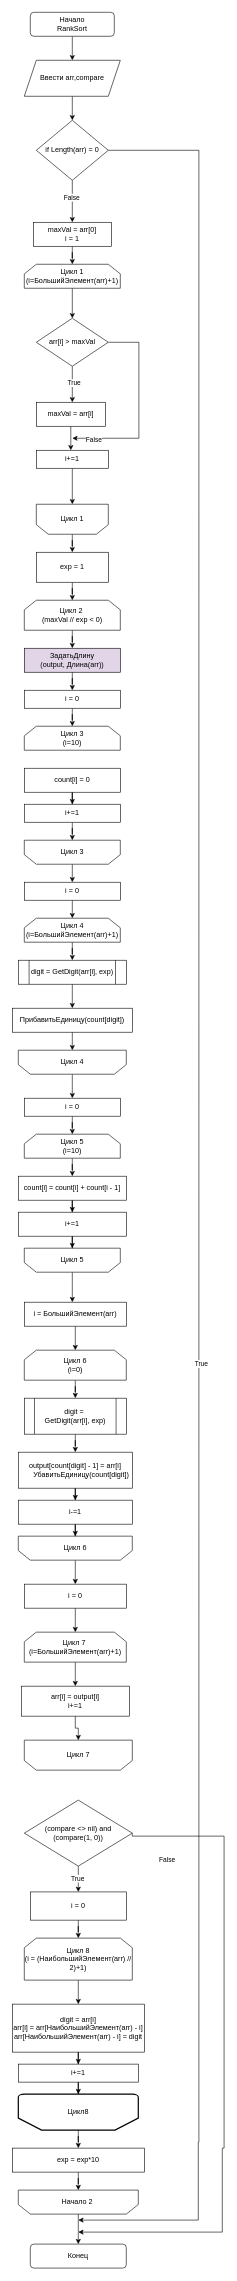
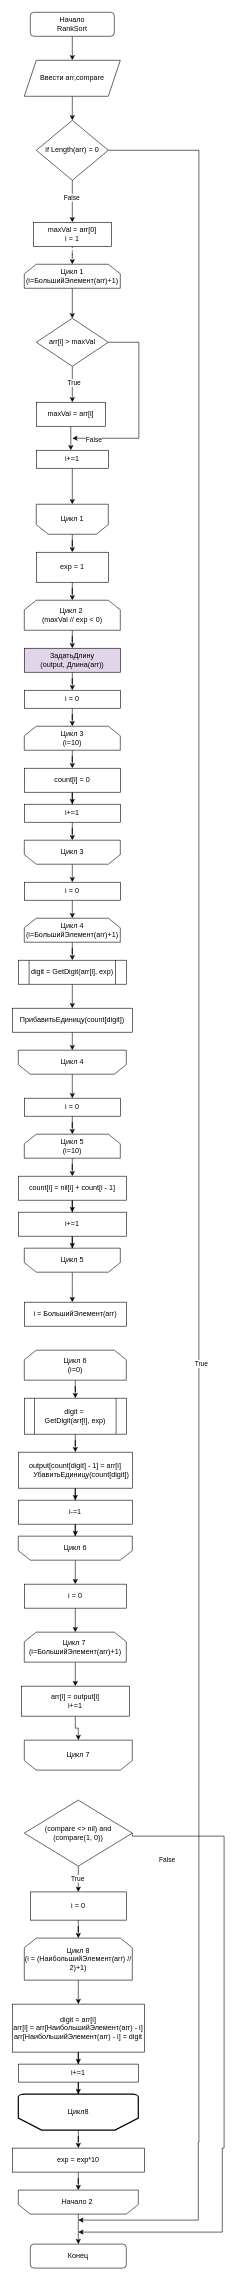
  <mxCell id="0" />
  <mxCell id="1" parent="0" />
  <mxCell id="2" style="edgeStyle=orthogonalEdgeStyle;rounded=0;orthogonalLoop=1;jettySize=auto;html=1;" edge="1" parent="1" source="3"><mxGeometry relative="1" as="geometry"><mxPoint x="120" y="100" as="targetPoint" /></mxGeometry></mxCell>
  <mxCell id="3" value="Начало&lt;div&gt;RankSort&lt;/div&gt;" style="rounded=1;whiteSpace=wrap;html=1;" vertex="1" parent="1"><mxGeometry x="50" y="20" width="140" height="40" as="geometry" /></mxCell>
  <mxCell id="4" style="edgeStyle=orthogonalEdgeStyle;rounded=0;orthogonalLoop=1;jettySize=auto;html=1;" edge="1" parent="1" source="5"><mxGeometry relative="1" as="geometry"><mxPoint x="120" y="200" as="targetPoint" /></mxGeometry></mxCell>
  <mxCell id="5" value="Ввести arr,compare" style="shape=parallelogram;perimeter=parallelogramPerimeter;whiteSpace=wrap;html=1;fixedSize=1;" vertex="1" parent="1"><mxGeometry x="40" y="100" width="160" height="60" as="geometry" /></mxCell>
  <mxCell id="6" style="edgeStyle=orthogonalEdgeStyle;rounded=0;orthogonalLoop=1;jettySize=auto;html=1;" edge="1" parent="1" source="10"><mxGeometry relative="1" as="geometry"><mxPoint x="120" y="370" as="targetPoint" /></mxGeometry></mxCell>
  <mxCell id="7" value="False" style="edgeLabel;html=1;align=center;verticalAlign=middle;resizable=0;points=[];" vertex="1" connectable="0" parent="6"><mxGeometry x="-0.206" y="-2" relative="1" as="geometry"><mxPoint as="offset" /></mxGeometry></mxCell>
  <mxCell id="8" style="edgeStyle=orthogonalEdgeStyle;rounded=0;orthogonalLoop=1;jettySize=auto;html=1;exitX=1;exitY=0.5;exitDx=0;exitDy=0;" edge="1" parent="1" source="10"><mxGeometry relative="1" as="geometry"><mxPoint x="130" y="3700" as="targetPoint" /><Array as="points"><mxPoint x="331" y="250" /><mxPoint x="331" y="3570" /><mxPoint x="330" y="3570" /></Array><mxPoint x="180" y="230" as="sourcePoint" /></mxGeometry></mxCell>
  <mxCell id="9" value="True" style="edgeLabel;html=1;align=center;verticalAlign=middle;resizable=0;points=[];" vertex="1" connectable="0" parent="8"><mxGeometry x="0.117" y="3" relative="1" as="geometry"><mxPoint y="50" as="offset" /></mxGeometry></mxCell>
  <mxCell id="10" value="if Length(arr) = 0" style="rhombus;whiteSpace=wrap;html=1;" vertex="1" parent="1"><mxGeometry x="60" y="200" width="120" height="100" as="geometry" /></mxCell>
- <mxCell id="11" style="edgeStyle=orthogonalEdgeStyle;rounded=0;orthogonalLoop=1;jettySize=auto;html=1;" edge="1" parent="1" source="12" target="14"><mxGeometry relative="1" as="geometry"><mxPoint x="120" y="450" as="targetPoint" /></mxGeometry></mxCell>
+ <mxCell id="11" style="edgeStyle=orthogonalEdgeStyle;rounded=0;orthogonalLoop=1;jettySize=auto;html=1;dashed=1;" edge="1" parent="1" source="12" target="14"><mxGeometry relative="1" as="geometry"><mxPoint x="120" y="450" as="targetPoint" /></mxGeometry></mxCell>
  <mxCell id="12" value="maxVal = arr[0]&lt;div&gt;i = 1&lt;/div&gt;" style="rounded=0;whiteSpace=wrap;html=1;" vertex="1" parent="1"><mxGeometry x="55" y="370" width="130" height="40" as="geometry" /></mxCell>
  <mxCell id="13" style="edgeStyle=orthogonalEdgeStyle;rounded=0;orthogonalLoop=1;jettySize=auto;html=1;" edge="1" parent="1" source="14" target="19"><mxGeometry relative="1" as="geometry"><mxPoint x="120" y="530" as="targetPoint" /></mxGeometry></mxCell>
  <mxCell id="14" value="Цикл 1 (i=БольшийЭлемент(arr)+1)" style="shape=loopLimit;whiteSpace=wrap;html=1;" vertex="1" parent="1"><mxGeometry x="40" y="440" width="160" height="40" as="geometry" /></mxCell>
  <mxCell id="15" style="edgeStyle=orthogonalEdgeStyle;rounded=0;orthogonalLoop=1;jettySize=auto;html=1;" edge="1" parent="1" source="19"><mxGeometry relative="1" as="geometry"><mxPoint x="120" y="670" as="targetPoint" /></mxGeometry></mxCell>
  <mxCell id="16" value="True" style="edgeLabel;html=1;align=center;verticalAlign=middle;resizable=0;points=[];" vertex="1" connectable="0" parent="15"><mxGeometry x="-0.107" y="2" relative="1" as="geometry"><mxPoint as="offset" /></mxGeometry></mxCell>
  <mxCell id="17" style="edgeStyle=orthogonalEdgeStyle;rounded=0;orthogonalLoop=1;jettySize=auto;html=1;" edge="1" parent="1" source="19"><mxGeometry relative="1" as="geometry"><mxPoint x="120" y="730" as="targetPoint" /><Array as="points"><mxPoint x="231" y="570" /></Array></mxGeometry></mxCell>
  <mxCell id="18" value="False" style="edgeLabel;html=1;align=center;verticalAlign=middle;resizable=0;points=[];" vertex="1" connectable="0" parent="17"><mxGeometry x="0.783" y="2" relative="1" as="geometry"><mxPoint as="offset" /></mxGeometry></mxCell>
  <mxCell id="19" value="arr[i] &amp;gt; maxVal" style="rhombus;whiteSpace=wrap;html=1;" vertex="1" parent="1"><mxGeometry x="60" y="530" width="120" height="80" as="geometry" /></mxCell>
  <mxCell id="20" style="edgeStyle=orthogonalEdgeStyle;rounded=0;orthogonalLoop=1;jettySize=auto;html=1;" edge="1" parent="1" source="21"><mxGeometry relative="1" as="geometry"><mxPoint x="117.5" y="750" as="targetPoint" /></mxGeometry></mxCell>
  <mxCell id="21" value="maxVal = arr[i]" style="rounded=0;whiteSpace=wrap;html=1;" vertex="1" parent="1"><mxGeometry x="60" y="670" width="115" height="40" as="geometry" /></mxCell>
  <mxCell id="22" style="edgeStyle=orthogonalEdgeStyle;rounded=0;orthogonalLoop=1;jettySize=auto;html=1;" edge="1" parent="1" source="23" target="25"><mxGeometry relative="1" as="geometry"><mxPoint x="120" y="940" as="targetPoint" /></mxGeometry></mxCell>
  <mxCell id="23" value="Цикл 1" style="shape=loopLimit;whiteSpace=wrap;html=1;direction=west;" vertex="1" parent="1"><mxGeometry x="60" y="840" width="120" height="50" as="geometry" /></mxCell>
  <mxCell id="24" style="edgeStyle=orthogonalEdgeStyle;rounded=0;orthogonalLoop=1;jettySize=auto;html=1;" edge="1" parent="1" source="25" target="27"><mxGeometry relative="1" as="geometry"><mxPoint x="120" y="1000" as="targetPoint" /></mxGeometry></mxCell>
  <mxCell id="25" value="exp = 1" style="rounded=0;whiteSpace=wrap;html=1;" vertex="1" parent="1"><mxGeometry x="60" y="920" width="120" height="50" as="geometry" /></mxCell>
  <mxCell id="26" style="edgeStyle=orthogonalEdgeStyle;rounded=0;orthogonalLoop=1;jettySize=auto;html=1;" edge="1" parent="1" source="27" target="29"><mxGeometry relative="1" as="geometry"><mxPoint x="120" y="1080" as="targetPoint" /></mxGeometry></mxCell>
  <mxCell id="27" value="Цикл 2&amp;nbsp;&lt;div&gt;(maxVal // exp &amp;lt; 0)&lt;/div&gt;" style="shape=loopLimit;whiteSpace=wrap;html=1;" vertex="1" parent="1"><mxGeometry x="40" y="1000" width="160" height="50" as="geometry" /></mxCell>
  <mxCell id="28" style="edgeStyle=orthogonalEdgeStyle;rounded=0;orthogonalLoop=1;jettySize=auto;html=1;" edge="1" parent="1" source="29" target="31"><mxGeometry relative="1" as="geometry"><mxPoint x="120" y="1160" as="targetPoint" /></mxGeometry></mxCell>
  <mxCell id="29" value="ЗадатьДлину&lt;div&gt;(output, Длина(arr))&lt;/div&gt;" style="rounded=0;whiteSpace=wrap;html=1;fillColor=#e1d5e7;" vertex="1" parent="1"><mxGeometry x="40" y="1080" width="160" height="40" as="geometry" /></mxCell>
  <mxCell id="30" style="edgeStyle=orthogonalEdgeStyle;rounded=0;orthogonalLoop=1;jettySize=auto;html=1;" edge="1" parent="1" source="31" target="33"><mxGeometry relative="1" as="geometry"><mxPoint x="120" y="1220" as="targetPoint" /></mxGeometry></mxCell>
  <mxCell id="31" value="i = 0" style="rounded=0;whiteSpace=wrap;html=1;" vertex="1" parent="1"><mxGeometry x="40" y="1150" width="160" height="30" as="geometry" /></mxCell>
+ <mxCell id="32" style="edgeStyle=orthogonalEdgeStyle;rounded=0;orthogonalLoop=1;jettySize=auto;html=1;" edge="1" parent="1" source="33" target="35"><mxGeometry relative="1" as="geometry"><mxPoint x="120" y="1300" as="targetPoint" /></mxGeometry></mxCell>
  <mxCell id="33" value="Цикл 3&lt;div&gt;(i=10)&lt;/div&gt;" style="shape=loopLimit;whiteSpace=wrap;html=1;" vertex="1" parent="1"><mxGeometry x="40" y="1210" width="160" height="40" as="geometry" /></mxCell>
  <mxCell id="34" style="edgeStyle=orthogonalEdgeStyle;rounded=0;orthogonalLoop=1;jettySize=auto;html=1;" edge="1" parent="1" source="35" target="92"><mxGeometry relative="1" as="geometry"><mxPoint x="120" y="1350" as="targetPoint" /></mxGeometry></mxCell>
  <mxCell id="35" value="count[i] = 0" style="rounded=0;whiteSpace=wrap;html=1;" vertex="1" parent="1"><mxGeometry x="40" y="1280" width="160" height="40" as="geometry" /></mxCell>
  <mxCell id="36" style="edgeStyle=orthogonalEdgeStyle;rounded=0;orthogonalLoop=1;jettySize=auto;html=1;" edge="1" parent="1" source="37"><mxGeometry relative="1" as="geometry"><mxPoint x="120" y="1470" as="targetPoint" /></mxGeometry></mxCell>
  <mxCell id="37" value="Цикл 3" style="shape=loopLimit;whiteSpace=wrap;html=1;direction=west;" vertex="1" parent="1"><mxGeometry x="40" y="1400" width="160" height="40" as="geometry" /></mxCell>
  <mxCell id="38" style="edgeStyle=orthogonalEdgeStyle;rounded=0;orthogonalLoop=1;jettySize=auto;html=1;" edge="1" parent="1" source="39" target="43"><mxGeometry relative="1" as="geometry"><mxPoint x="120" y="1610" as="targetPoint" /></mxGeometry></mxCell>
  <mxCell id="39" value="Цикл 4&lt;div&gt;(i=БольшийЭлемент(arr)+1)&lt;/div&gt;" style="shape=loopLimit;whiteSpace=wrap;html=1;" vertex="1" parent="1"><mxGeometry x="40" y="1530" width="160" height="40" as="geometry" /></mxCell>
  <mxCell id="40" style="edgeStyle=orthogonalEdgeStyle;rounded=0;orthogonalLoop=1;jettySize=auto;html=1;" edge="1" parent="1" source="41"><mxGeometry relative="1" as="geometry"><mxPoint x="120" y="1530" as="targetPoint" /></mxGeometry></mxCell>
  <mxCell id="41" value="i = 0" style="rounded=0;whiteSpace=wrap;html=1;" vertex="1" parent="1"><mxGeometry x="40" y="1470" width="160" height="30" as="geometry" /></mxCell>
  <mxCell id="42" style="edgeStyle=orthogonalEdgeStyle;rounded=0;orthogonalLoop=1;jettySize=auto;html=1;" edge="1" parent="1" source="43" target="45"><mxGeometry relative="1" as="geometry"><mxPoint x="120" y="1670" as="targetPoint" /></mxGeometry></mxCell>
  <mxCell id="43" value="digit = GetDigit(arr[i], exp)" style="shape=process;whiteSpace=wrap;html=1;backgroundOutline=1;" vertex="1" parent="1"><mxGeometry x="30" y="1600" width="180" height="40" as="geometry" /></mxCell>
  <mxCell id="44" style="edgeStyle=orthogonalEdgeStyle;rounded=0;orthogonalLoop=1;jettySize=auto;html=1;" edge="1" parent="1" source="45"><mxGeometry relative="1" as="geometry"><mxPoint x="120" y="1750" as="targetPoint" /></mxGeometry></mxCell>
  <mxCell id="45" value="ПрибавитьЕдиницу(count[digit])" style="rounded=0;whiteSpace=wrap;html=1;" vertex="1" parent="1"><mxGeometry x="20" y="1680" width="200" height="40" as="geometry" /></mxCell>
  <mxCell id="46" style="edgeStyle=orthogonalEdgeStyle;rounded=0;orthogonalLoop=1;jettySize=auto;html=1;" edge="1" parent="1" source="47"><mxGeometry relative="1" as="geometry"><mxPoint x="120" y="1830" as="targetPoint" /></mxGeometry></mxCell>
  <mxCell id="47" value="Цикл 4" style="shape=loopLimit;whiteSpace=wrap;html=1;direction=west;" vertex="1" parent="1"><mxGeometry x="30" y="1750" width="180" height="40" as="geometry" /></mxCell>
  <mxCell id="48" style="edgeStyle=orthogonalEdgeStyle;rounded=0;orthogonalLoop=1;jettySize=auto;html=1;" edge="1" parent="1" source="49" target="51"><mxGeometry relative="1" as="geometry"><mxPoint x="120" y="1900" as="targetPoint" /></mxGeometry></mxCell>
  <mxCell id="49" value="i = 0" style="rounded=0;whiteSpace=wrap;html=1;" vertex="1" parent="1"><mxGeometry x="40" y="1830" width="160" height="30" as="geometry" /></mxCell>
  <mxCell id="50" style="edgeStyle=orthogonalEdgeStyle;rounded=0;orthogonalLoop=1;jettySize=auto;html=1;" edge="1" parent="1" source="51" target="53"><mxGeometry relative="1" as="geometry"><mxPoint x="120" y="1980" as="targetPoint" /></mxGeometry></mxCell>
  <mxCell id="51" value="Цикл 5&lt;div&gt;(i=10)&lt;/div&gt;" style="shape=loopLimit;whiteSpace=wrap;html=1;" vertex="1" parent="1"><mxGeometry x="40" y="1890" width="160" height="40" as="geometry" /></mxCell>
  <mxCell id="52" value="" style="edgeStyle=orthogonalEdgeStyle;rounded=0;orthogonalLoop=1;jettySize=auto;html=1;" edge="1" parent="1" source="53" target="94"><mxGeometry relative="1" as="geometry" /></mxCell>
- <mxCell id="53" value="count[i] = count[i] + count[i - 1]" style="rounded=0;whiteSpace=wrap;html=1;" vertex="1" parent="1"><mxGeometry x="30" y="1960" width="180" height="40" as="geometry" /></mxCell>
+ <mxCell id="53" value="count[i] = nil[i] + count[i - 1]" style="rounded=0;whiteSpace=wrap;html=1;" vertex="1" parent="1"><mxGeometry x="30" y="1960" width="180" height="40" as="geometry" /></mxCell>
  <mxCell id="54" style="edgeStyle=orthogonalEdgeStyle;rounded=0;orthogonalLoop=1;jettySize=auto;html=1;" edge="1" parent="1" source="55"><mxGeometry relative="1" as="geometry"><mxPoint x="120" y="2170" as="targetPoint" /></mxGeometry></mxCell>
  <mxCell id="55" value="Цикл 5" style="shape=loopLimit;whiteSpace=wrap;html=1;direction=west;" vertex="1" parent="1"><mxGeometry x="40" y="2080" width="160" height="40" as="geometry" /></mxCell>
- <mxCell id="56" style="edgeStyle=orthogonalEdgeStyle;rounded=0;orthogonalLoop=1;jettySize=auto;html=1;" edge="1" parent="1" source="57" target="59"><mxGeometry relative="1" as="geometry"><mxPoint x="125" y="2260" as="targetPoint" /></mxGeometry></mxCell>
  <mxCell id="57" value="i = БольшийЭлемент(arr)" style="rounded=0;whiteSpace=wrap;html=1;" vertex="1" parent="1"><mxGeometry x="40" y="2170" width="170" height="40" as="geometry" /></mxCell>
  <mxCell id="58" style="edgeStyle=orthogonalEdgeStyle;rounded=0;orthogonalLoop=1;jettySize=auto;html=1;" edge="1" parent="1" source="59" target="61"><mxGeometry relative="1" as="geometry"><mxPoint x="125" y="2350" as="targetPoint" /></mxGeometry></mxCell>
  <mxCell id="59" value="Цикл 6&lt;div&gt;(i=0)&lt;/div&gt;" style="shape=loopLimit;whiteSpace=wrap;html=1;" vertex="1" parent="1"><mxGeometry x="40" y="2250" width="170" height="50" as="geometry" /></mxCell>
  <mxCell id="60" style="edgeStyle=orthogonalEdgeStyle;rounded=0;orthogonalLoop=1;jettySize=auto;html=1;" edge="1" parent="1" source="61" target="63"><mxGeometry relative="1" as="geometry"><mxPoint x="125" y="2420" as="targetPoint" /></mxGeometry></mxCell>
  <mxCell id="61" value="digit =&amp;nbsp;&lt;div&gt;GetDigit(arr[i], exp)&lt;/div&gt;" style="shape=process;whiteSpace=wrap;html=1;backgroundOutline=1;" vertex="1" parent="1"><mxGeometry x="40" y="2330" width="170" height="60" as="geometry" /></mxCell>
  <mxCell id="62" style="edgeStyle=orthogonalEdgeStyle;rounded=0;orthogonalLoop=1;jettySize=auto;html=1;entryX=0.5;entryY=0;entryDx=0;entryDy=0;" edge="1" parent="1" source="63" target="96"><mxGeometry relative="1" as="geometry" /></mxCell>
  <mxCell id="63" value="&lt;div&gt;output[count[digit] - 1] = arr[i]&lt;/div&gt;&lt;div&gt;&amp;nbsp; &amp;nbsp; &amp;nbsp; УбавитьЕдиницу(count[digit])&lt;/div&gt;" style="rounded=0;whiteSpace=wrap;html=1;" vertex="1" parent="1"><mxGeometry x="30" y="2420" width="190" height="60" as="geometry" /></mxCell>
  <mxCell id="64" style="edgeStyle=orthogonalEdgeStyle;rounded=0;orthogonalLoop=1;jettySize=auto;html=1;" edge="1" parent="1" source="65" target="67"><mxGeometry relative="1" as="geometry"><mxPoint x="125" y="2640" as="targetPoint" /></mxGeometry></mxCell>
  <mxCell id="65" value="Цикл 6" style="shape=loopLimit;whiteSpace=wrap;html=1;direction=west;" vertex="1" parent="1"><mxGeometry x="30" y="2560" width="190" height="40" as="geometry" /></mxCell>
  <mxCell id="66" style="edgeStyle=orthogonalEdgeStyle;rounded=0;orthogonalLoop=1;jettySize=auto;html=1;" edge="1" parent="1" source="67" target="69"><mxGeometry relative="1" as="geometry"><mxPoint x="125" y="2720" as="targetPoint" /></mxGeometry></mxCell>
  <mxCell id="67" value="i = 0" style="rounded=0;whiteSpace=wrap;html=1;" vertex="1" parent="1"><mxGeometry x="40" y="2640" width="170" height="40" as="geometry" /></mxCell>
  <mxCell id="68" style="edgeStyle=orthogonalEdgeStyle;rounded=0;orthogonalLoop=1;jettySize=auto;html=1;" edge="1" parent="1" source="69"><mxGeometry relative="1" as="geometry"><mxPoint x="125" y="2810" as="targetPoint" /></mxGeometry></mxCell>
  <mxCell id="69" value="Цикл 7&amp;nbsp;&lt;div&gt;(&lt;span style=&quot;background-color: initial;&quot;&gt;i=БольшийЭлемент(arr)+1&lt;/span&gt;&lt;span style=&quot;background-color: initial;&quot;&gt;)&lt;/span&gt;&lt;/div&gt;" style="shape=loopLimit;whiteSpace=wrap;html=1;" vertex="1" parent="1"><mxGeometry x="40" y="2720" width="170" height="50" as="geometry" /></mxCell>
  <mxCell id="70" style="edgeStyle=orthogonalEdgeStyle;rounded=0;orthogonalLoop=1;jettySize=auto;html=1;" edge="1" parent="1" source="71" target="72"><mxGeometry relative="1" as="geometry"><mxPoint x="130" y="2900" as="targetPoint" /></mxGeometry></mxCell>
  <mxCell id="71" value="&lt;div&gt;arr[i] = output[i]&lt;/div&gt;&lt;div&gt;&lt;span style=&quot;background-color: initial;&quot;&gt;i+=1&lt;/span&gt;&lt;/div&gt;" style="rounded=0;whiteSpace=wrap;html=1;" vertex="1" parent="1"><mxGeometry x="35" y="2810" width="180" height="50" as="geometry" /></mxCell>
  <mxCell id="72" value="Цикл 7" style="shape=loopLimit;whiteSpace=wrap;html=1;direction=west;" vertex="1" parent="1"><mxGeometry x="40" y="2900" width="180" height="50" as="geometry" /></mxCell>
  <mxCell id="73" style="edgeStyle=orthogonalEdgeStyle;rounded=0;orthogonalLoop=1;jettySize=auto;html=1;" edge="1" parent="1" source="77" target="79"><mxGeometry relative="1" as="geometry"><mxPoint x="130" y="3170" as="targetPoint" /></mxGeometry></mxCell>
  <mxCell id="74" value="True" style="edgeLabel;html=1;align=center;verticalAlign=middle;resizable=0;points=[];" vertex="1" connectable="0" parent="73"><mxGeometry x="-0.07" y="-2" relative="1" as="geometry"><mxPoint as="offset" /></mxGeometry></mxCell>
  <mxCell id="75" style="edgeStyle=orthogonalEdgeStyle;rounded=0;orthogonalLoop=1;jettySize=auto;html=1;exitX=1;exitY=0.5;exitDx=0;exitDy=0;" edge="1" parent="1" source="77"><mxGeometry relative="1" as="geometry"><mxPoint x="130" y="3720" as="targetPoint" /><Array as="points"><mxPoint x="220" y="3060" /><mxPoint x="373" y="3060" /><mxPoint x="373" y="3580" /><mxPoint x="370" y="3580" /></Array><mxPoint x="220.002" y="3060" as="sourcePoint" /></mxGeometry></mxCell>
  <mxCell id="76" value="False" style="edgeLabel;html=1;align=center;verticalAlign=middle;resizable=0;points=[];" vertex="1" connectable="0" parent="75"><mxGeometry x="-0.884" y="1" relative="1" as="geometry"><mxPoint y="40" as="offset" /></mxGeometry></mxCell>
  <mxCell id="77" value="(compare &amp;lt;&amp;gt; nil) and (compare(1, 0))" style="rhombus;whiteSpace=wrap;html=1;" vertex="1" parent="1"><mxGeometry x="40" y="3000" width="180" height="110" as="geometry" /></mxCell>
  <mxCell id="78" style="edgeStyle=orthogonalEdgeStyle;rounded=0;orthogonalLoop=1;jettySize=auto;html=1;" edge="1" parent="1" source="79" target="81"><mxGeometry relative="1" as="geometry"><mxPoint x="130" y="3250" as="targetPoint" /></mxGeometry></mxCell>
  <mxCell id="79" value="i = 0" style="rounded=0;whiteSpace=wrap;html=1;" vertex="1" parent="1"><mxGeometry x="50" y="3153" width="160" height="47" as="geometry" /></mxCell>
  <mxCell id="80" style="edgeStyle=orthogonalEdgeStyle;rounded=0;orthogonalLoop=1;jettySize=auto;html=1;" edge="1" parent="1" source="81"><mxGeometry relative="1" as="geometry"><mxPoint x="130" y="3340" as="targetPoint" /></mxGeometry></mxCell>
  <mxCell id="81" value="Цикл 8&lt;div&gt;(i = (НаибольшийЭлемент(arr) // 2)+1)&lt;/div&gt;" style="shape=loopLimit;whiteSpace=wrap;html=1;" vertex="1" parent="1"><mxGeometry x="40" y="3230" width="180" height="70" as="geometry" /></mxCell>
  <mxCell id="82" style="edgeStyle=orthogonalEdgeStyle;rounded=0;orthogonalLoop=1;jettySize=auto;html=1;" edge="1" parent="1" source="83" target="98"><mxGeometry relative="1" as="geometry"><mxPoint x="130" y="3450" as="targetPoint" /></mxGeometry></mxCell>
  <mxCell id="83" value="&lt;div&gt;digit = arr[i]&lt;/div&gt;&lt;div&gt;arr[i] = arr[НаибольшийЭлемент(arr) - i]&lt;/div&gt;&lt;div&gt;arr[НаибольшийЭлемент(arr) - i] = digit&lt;/div&gt;" style="rounded=0;whiteSpace=wrap;html=1;" vertex="1" parent="1"><mxGeometry x="20" y="3340" width="220" height="80" as="geometry" /></mxCell>
  <mxCell id="84" style="edgeStyle=orthogonalEdgeStyle;rounded=0;orthogonalLoop=1;jettySize=auto;html=1;" edge="1" parent="1" source="85" target="86"><mxGeometry relative="1" as="geometry"><mxPoint x="130" y="3730" as="targetPoint" /></mxGeometry></mxCell>
  <mxCell id="85" value="Начало 2&amp;nbsp;" style="shape=loopLimit;whiteSpace=wrap;html=1;direction=west;" vertex="1" parent="1"><mxGeometry x="30" y="3650" width="200" height="40" as="geometry" /></mxCell>
  <mxCell id="86" value="Конец" style="rounded=1;whiteSpace=wrap;html=1;" vertex="1" parent="1"><mxGeometry x="50" y="3740" width="160" height="40" as="geometry" /></mxCell>
  <mxCell id="87" style="edgeStyle=orthogonalEdgeStyle;rounded=0;orthogonalLoop=1;jettySize=auto;html=1;entryX=0.5;entryY=1;entryDx=0;entryDy=0;" edge="1" parent="1" source="88" target="23"><mxGeometry relative="1" as="geometry" /></mxCell>
  <mxCell id="88" value="i+=1" style="rounded=0;whiteSpace=wrap;html=1;" vertex="1" parent="1"><mxGeometry x="60" y="750" width="120" height="30" as="geometry" /></mxCell>
  <mxCell id="89" style="edgeStyle=orthogonalEdgeStyle;rounded=0;orthogonalLoop=1;jettySize=auto;html=1;" edge="1" parent="1" source="90" target="85"><mxGeometry relative="1" as="geometry" /></mxCell>
  <mxCell id="90" value="exp = exp*10" style="rounded=0;whiteSpace=wrap;html=1;" vertex="1" parent="1"><mxGeometry x="20" y="3580" width="220" height="40" as="geometry" /></mxCell>
  <mxCell id="91" style="edgeStyle=orthogonalEdgeStyle;rounded=0;orthogonalLoop=1;jettySize=auto;html=1;entryX=0.5;entryY=1;entryDx=0;entryDy=0;" edge="1" parent="1" source="92" target="37"><mxGeometry relative="1" as="geometry" /></mxCell>
  <mxCell id="92" value="i+=1" style="rounded=0;whiteSpace=wrap;html=1;" vertex="1" parent="1"><mxGeometry x="40" y="1340" width="160" height="30" as="geometry" /></mxCell>
  <mxCell id="93" style="edgeStyle=orthogonalEdgeStyle;rounded=0;orthogonalLoop=1;jettySize=auto;html=1;entryX=0.5;entryY=1;entryDx=0;entryDy=0;" edge="1" parent="1" source="94" target="55"><mxGeometry relative="1" as="geometry" /></mxCell>
  <mxCell id="94" value="i+=1" style="rounded=0;whiteSpace=wrap;html=1;" vertex="1" parent="1"><mxGeometry x="30" y="2020" width="180" height="40" as="geometry" /></mxCell>
  <mxCell id="95" style="edgeStyle=orthogonalEdgeStyle;rounded=0;orthogonalLoop=1;jettySize=auto;html=1;entryX=0.5;entryY=1;entryDx=0;entryDy=0;" edge="1" parent="1" source="96" target="65"><mxGeometry relative="1" as="geometry" /></mxCell>
  <mxCell id="96" value="i-=1" style="rounded=0;whiteSpace=wrap;html=1;" vertex="1" parent="1"><mxGeometry x="30" y="2500" width="190" height="40" as="geometry" /></mxCell>
  <mxCell id="97" style="edgeStyle=orthogonalEdgeStyle;rounded=0;orthogonalLoop=1;jettySize=auto;html=1;" edge="1" parent="1" source="98" target="100"><mxGeometry relative="1" as="geometry"><mxPoint x="130" y="3500" as="targetPoint" /></mxGeometry></mxCell>
  <mxCell id="98" value="i+=1" style="rounded=0;whiteSpace=wrap;html=1;" vertex="1" parent="1"><mxGeometry x="30" y="3440" width="200" height="30" as="geometry" /></mxCell>
  <mxCell id="99" style="edgeStyle=orthogonalEdgeStyle;rounded=0;orthogonalLoop=1;jettySize=auto;html=1;entryX=0.5;entryY=0;entryDx=0;entryDy=0;" edge="1" parent="1" source="100" target="90"><mxGeometry relative="1" as="geometry" /></mxCell>
  <mxCell id="100" value="Цикл8" style="strokeWidth=2;html=1;shape=mxgraph.flowchart.loop_limit;whiteSpace=wrap;direction=west;" vertex="1" parent="1"><mxGeometry x="30" y="3490" width="200" height="60" as="geometry" /></mxCell>
